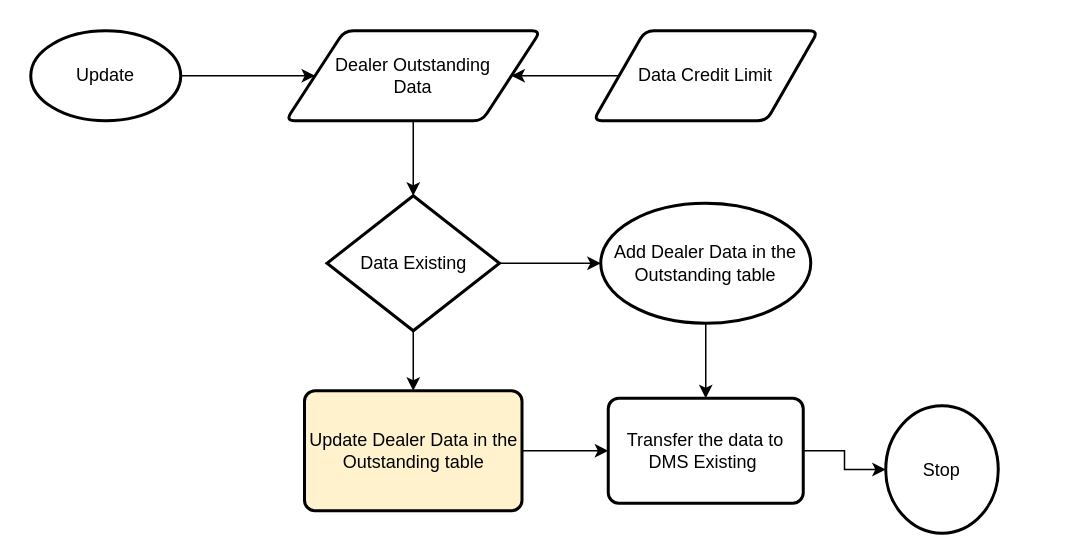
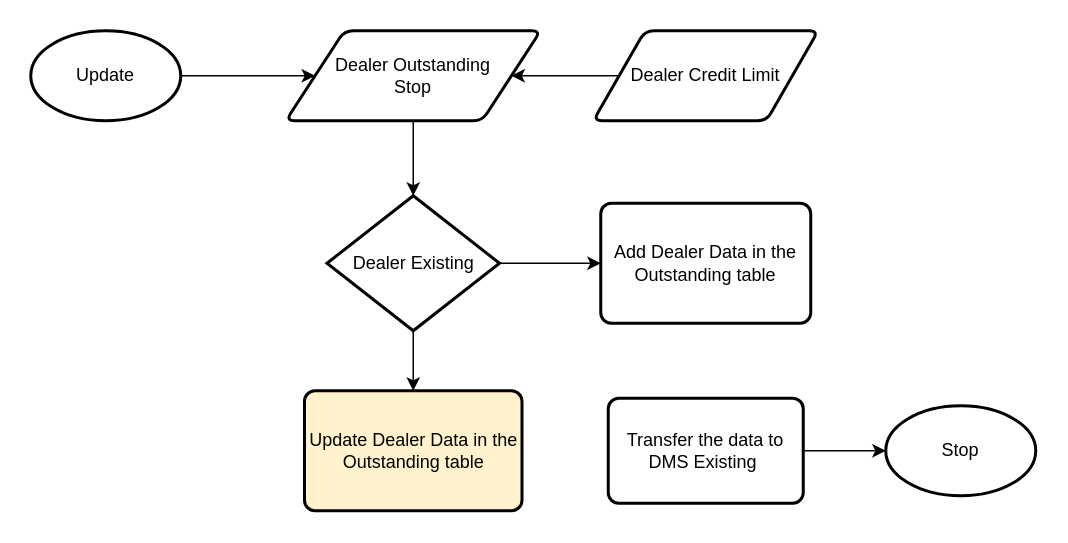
  <mxCell id="0" />
  <mxCell id="1" parent="0" />
  <mxCell id="2" style="edgeStyle=orthogonalEdgeStyle;rounded=0;orthogonalLoop=1;jettySize=auto;html=1;" edge="1" parent="1" source="3" target="5"><mxGeometry relative="1" as="geometry" /></mxCell>
  <mxCell id="3" value="Update" style="strokeWidth=2;html=1;shape=mxgraph.flowchart.start_1;whiteSpace=wrap;" vertex="1" parent="1"><mxGeometry x="20" y="20" width="100" height="60" as="geometry" /></mxCell>
  <mxCell id="4" style="edgeStyle=orthogonalEdgeStyle;rounded=0;orthogonalLoop=1;jettySize=auto;html=1;" edge="1" parent="1" source="5" target="8"><mxGeometry relative="1" as="geometry" /></mxCell>
- <mxCell id="5" value="Dealer Outstanding &lt;br&gt;Data" style="shape=parallelogram;html=1;strokeWidth=2;perimeter=parallelogramPerimeter;whiteSpace=wrap;rounded=1;arcSize=12;size=0.23;" vertex="1" parent="1"><mxGeometry x="190" y="20" width="170" height="60" as="geometry" /></mxCell>
+ <mxCell id="5" value="Dealer Outstanding &lt;br&gt;Stop" style="shape=parallelogram;html=1;strokeWidth=2;perimeter=parallelogramPerimeter;whiteSpace=wrap;rounded=1;arcSize=12;size=0.23;" vertex="1" parent="1"><mxGeometry x="190" y="20" width="170" height="60" as="geometry" /></mxCell>
  <mxCell id="6" value="" style="edgeStyle=orthogonalEdgeStyle;rounded=0;orthogonalLoop=1;jettySize=auto;html=1;" edge="1" parent="1" source="8" target="12"><mxGeometry relative="1" as="geometry" /></mxCell>
  <mxCell id="7" value="" style="edgeStyle=orthogonalEdgeStyle;rounded=0;orthogonalLoop=1;jettySize=auto;html=1;" edge="1" parent="1" source="8" target="10"><mxGeometry relative="1" as="geometry" /></mxCell>
- <mxCell id="8" value="Data Existing" style="strokeWidth=2;html=1;shape=mxgraph.flowchart.decision;whiteSpace=wrap;" vertex="1" parent="1"><mxGeometry x="217.5" y="130" width="115" height="90" as="geometry" /></mxCell>
- <mxCell id="9" value="" style="edgeStyle=orthogonalEdgeStyle;rounded=0;orthogonalLoop=1;jettySize=auto;html=1;" edge="1" parent="1" source="10" target="16"><mxGeometry relative="1" as="geometry" /></mxCell>
- <mxCell id="10" value="Add Dealer Data in the Outstanding table" style="ellipse;whiteSpace=wrap;html=1;absoluteArcSize=1;arcSize=14;strokeWidth=2;" vertex="1" parent="1"><mxGeometry x="400" y="135" width="140" height="80" as="geometry" /></mxCell>
- <mxCell id="11" value="" style="edgeStyle=orthogonalEdgeStyle;rounded=0;orthogonalLoop=1;jettySize=auto;html=1;" edge="1" parent="1" source="12" target="16"><mxGeometry relative="1" as="geometry" /></mxCell>
+ <mxCell id="8" value="Dealer Existing" style="strokeWidth=2;html=1;shape=mxgraph.flowchart.decision;whiteSpace=wrap;" vertex="1" parent="1"><mxGeometry x="217.5" y="130" width="115" height="90" as="geometry" /></mxCell>
+ <mxCell id="10" value="Add Dealer Data in the Outstanding table" style="rounded=1;whiteSpace=wrap;html=1;absoluteArcSize=1;arcSize=14;strokeWidth=2;" vertex="1" parent="1"><mxGeometry x="400" y="135" width="140" height="80" as="geometry" /></mxCell>
  <mxCell id="12" value="Update Dealer Data in the Outstanding table" style="rounded=1;whiteSpace=wrap;html=1;absoluteArcSize=1;arcSize=14;strokeWidth=2;fillColor=#fff2cc;" vertex="1" parent="1"><mxGeometry x="202.5" y="260" width="145" height="80" as="geometry" /></mxCell>
  <mxCell id="13" value="" style="edgeStyle=orthogonalEdgeStyle;rounded=0;orthogonalLoop=1;jettySize=auto;html=1;" edge="1" parent="1" source="14" target="5"><mxGeometry relative="1" as="geometry" /></mxCell>
- <mxCell id="14" value="Data Credit Limit" style="shape=parallelogram;html=1;strokeWidth=2;perimeter=parallelogramPerimeter;whiteSpace=wrap;rounded=1;arcSize=12;size=0.23;" vertex="1" parent="1"><mxGeometry x="395" y="20" width="150" height="60" as="geometry" /></mxCell>
+ <mxCell id="14" value="Dealer Credit Limit" style="shape=parallelogram;html=1;strokeWidth=2;perimeter=parallelogramPerimeter;whiteSpace=wrap;rounded=1;arcSize=12;size=0.23;" vertex="1" parent="1"><mxGeometry x="395" y="20" width="150" height="60" as="geometry" /></mxCell>
  <mxCell id="15" value="" style="edgeStyle=orthogonalEdgeStyle;rounded=0;orthogonalLoop=1;jettySize=auto;html=1;" edge="1" parent="1" source="16" target="17"><mxGeometry relative="1" as="geometry" /></mxCell>
  <mxCell id="16" value="Transfer the data to DMS Existing&amp;nbsp;" style="rounded=1;whiteSpace=wrap;html=1;absoluteArcSize=1;arcSize=14;strokeWidth=2;" vertex="1" parent="1"><mxGeometry x="405" y="265" width="130" height="70" as="geometry" /></mxCell>
- <mxCell id="17" value="Stop" style="strokeWidth=2;html=1;shape=mxgraph.flowchart.start_1;whiteSpace=wrap;" vertex="1" parent="1"><mxGeometry x="590" y="270" width="75" height="85" as="geometry" /></mxCell>
+ <mxCell id="17" value="Stop" style="strokeWidth=2;html=1;shape=mxgraph.flowchart.start_1;whiteSpace=wrap;" vertex="1" parent="1"><mxGeometry x="590" y="270" width="100" height="60" as="geometry" /></mxCell>
